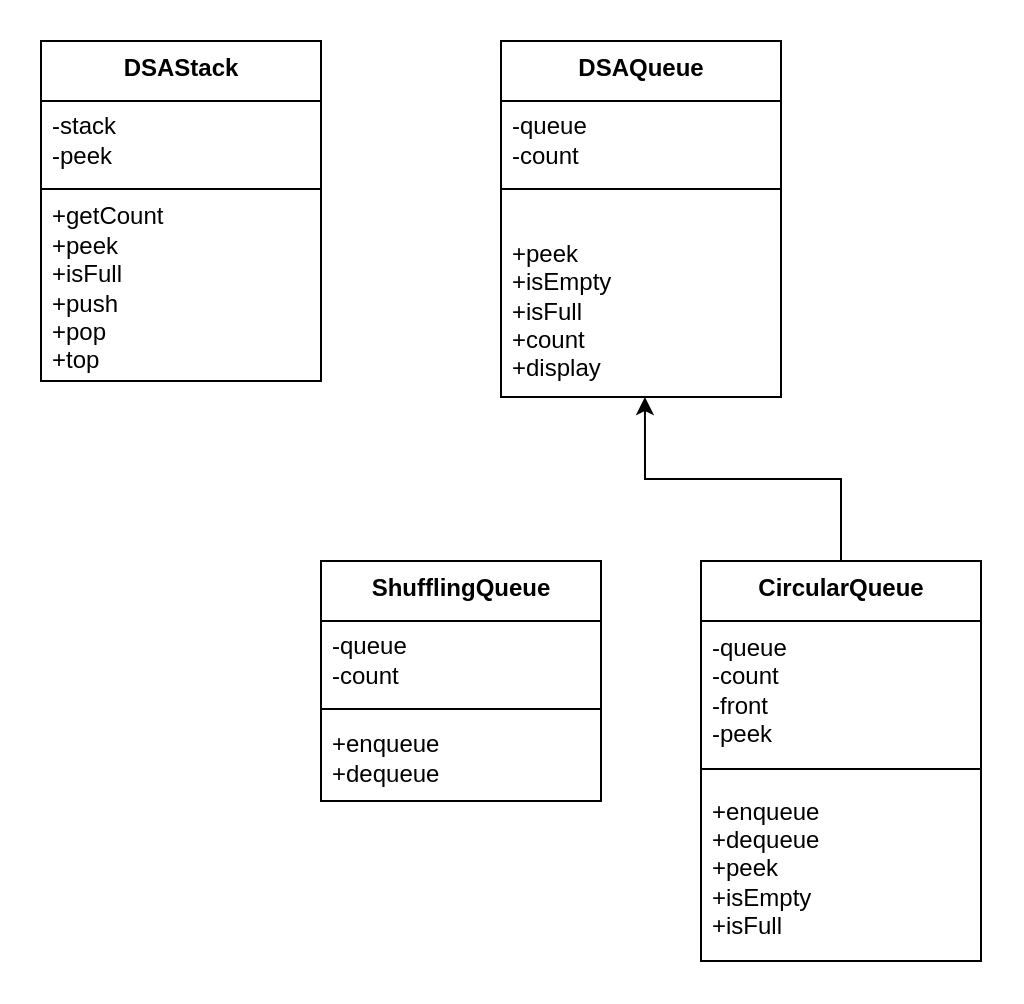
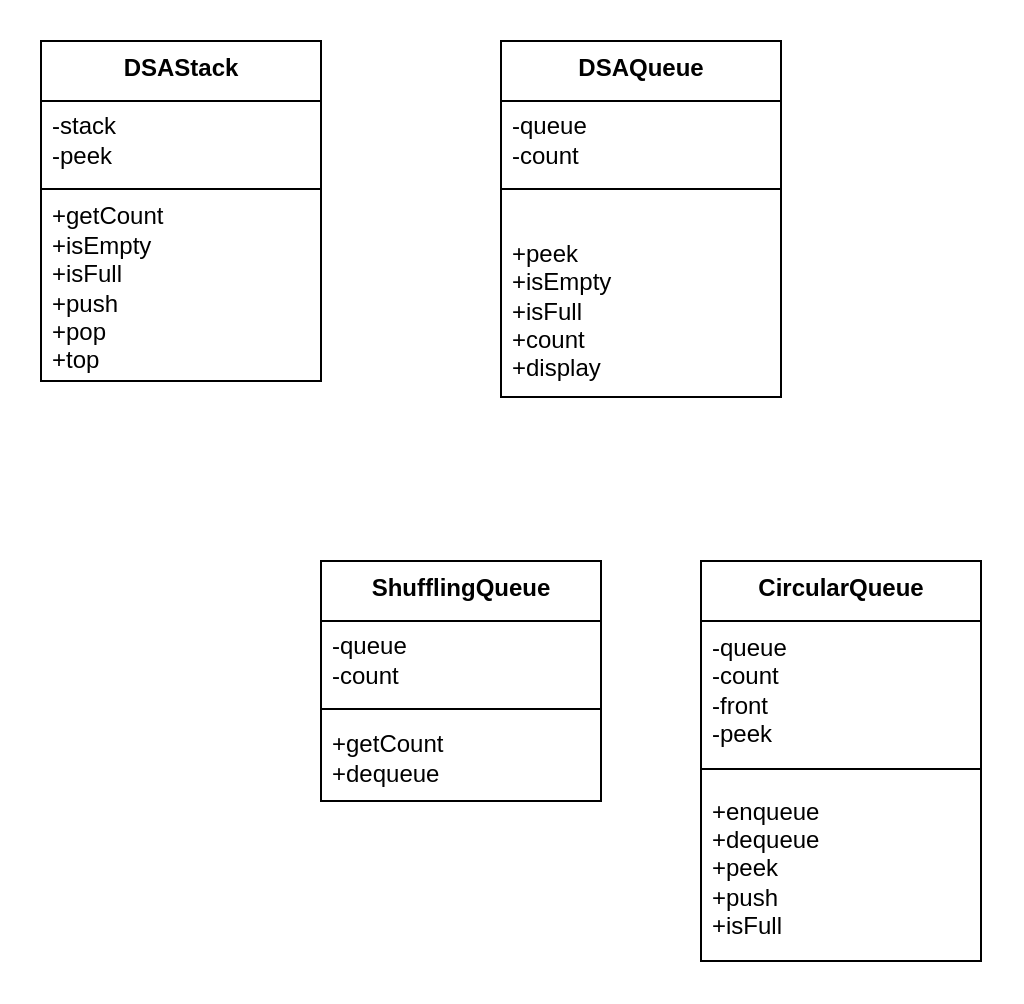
  <mxCell id="0" />
  <mxCell id="1" parent="0" />
  <mxCell id="2" value="&lt;b&gt;DSAStack&lt;/b&gt;" style="swimlane;fontStyle=0;align=center;verticalAlign=top;childLayout=stackLayout;horizontal=1;startSize=30;horizontalStack=0;resizeParent=1;resizeParentMax=0;resizeLast=0;collapsible=0;marginBottom=0;html=1;" parent="1" vertex="1"><mxGeometry x="20" y="20" width="140" height="170" as="geometry" /></mxCell>
  <mxCell id="3" value="-stack&lt;br&gt;-peek" style="text;html=1;strokeColor=none;fillColor=none;align=left;verticalAlign=middle;spacingLeft=4;spacingRight=4;overflow=hidden;rotatable=0;points=[[0,0.5],[1,0.5]];portConstraint=eastwest;" parent="2" vertex="1"><mxGeometry y="30" width="140" height="40" as="geometry" /></mxCell>
  <mxCell id="4" value="" style="line;strokeWidth=1;fillColor=none;align=left;verticalAlign=middle;spacingTop=-1;spacingLeft=3;spacingRight=3;rotatable=0;labelPosition=right;points=[];portConstraint=eastwest;" parent="2" vertex="1"><mxGeometry y="70" width="140" height="8" as="geometry" /></mxCell>
- <mxCell id="5" value="+getCount&lt;br&gt;+peek&lt;br&gt;+isFull&lt;br&gt;+push&lt;br&gt;+pop&lt;br&gt;+top" style="text;html=1;strokeColor=none;fillColor=none;align=left;verticalAlign=middle;spacingLeft=4;spacingRight=4;overflow=hidden;rotatable=0;points=[[0,0.5],[1,0.5]];portConstraint=eastwest;" parent="2" vertex="1"><mxGeometry y="78" width="140" height="92" as="geometry" /></mxCell>
+ <mxCell id="5" value="+getCount&lt;br&gt;+isEmpty&lt;br&gt;+isFull&lt;br&gt;+push&lt;br&gt;+pop&lt;br&gt;+top" style="text;html=1;strokeColor=none;fillColor=none;align=left;verticalAlign=middle;spacingLeft=4;spacingRight=4;overflow=hidden;rotatable=0;points=[[0,0.5],[1,0.5]];portConstraint=eastwest;" parent="2" vertex="1"><mxGeometry y="78" width="140" height="92" as="geometry" /></mxCell>
  <mxCell id="6" value="&lt;b&gt;DSAQueue&lt;/b&gt;" style="swimlane;fontStyle=0;align=center;verticalAlign=top;childLayout=stackLayout;horizontal=1;startSize=30;horizontalStack=0;resizeParent=1;resizeParentMax=0;resizeLast=0;collapsible=0;marginBottom=0;html=1;" parent="1" vertex="1"><mxGeometry x="250" y="20" width="140" height="178" as="geometry" /></mxCell>
  <mxCell id="7" value="-queue&lt;br&gt;-count" style="text;html=1;strokeColor=none;fillColor=none;align=left;verticalAlign=middle;spacingLeft=4;spacingRight=4;overflow=hidden;rotatable=0;points=[[0,0.5],[1,0.5]];portConstraint=eastwest;" parent="6" vertex="1"><mxGeometry y="30" width="140" height="40" as="geometry" /></mxCell>
  <mxCell id="8" value="" style="line;strokeWidth=1;fillColor=none;align=left;verticalAlign=middle;spacingTop=-1;spacingLeft=3;spacingRight=3;rotatable=0;labelPosition=right;points=[];portConstraint=eastwest;" parent="6" vertex="1"><mxGeometry y="70" width="140" height="8" as="geometry" /></mxCell>
  <mxCell id="9" value="&lt;br&gt;+peek&lt;br&gt;+isEmpty&lt;br&gt;+isFull&lt;br&gt;+count&lt;br&gt;+display" style="text;html=1;strokeColor=none;fillColor=none;align=left;verticalAlign=middle;spacingLeft=4;spacingRight=4;overflow=hidden;rotatable=0;points=[[0,0.5],[1,0.5]];portConstraint=eastwest;" parent="6" vertex="1"><mxGeometry y="78" width="140" height="100" as="geometry" /></mxCell>
  <mxCell id="10" value="&lt;b&gt;ShufflingQueue&lt;/b&gt;" style="swimlane;fontStyle=0;align=center;verticalAlign=top;childLayout=stackLayout;horizontal=1;startSize=30;horizontalStack=0;resizeParent=1;resizeParentMax=0;resizeLast=0;collapsible=0;marginBottom=0;html=1;" parent="1" vertex="1"><mxGeometry x="160" y="280" width="140" height="120" as="geometry" /></mxCell>
  <mxCell id="11" value="-queue&lt;br&gt;-count" style="text;html=1;strokeColor=none;fillColor=none;align=left;verticalAlign=middle;spacingLeft=4;spacingRight=4;overflow=hidden;rotatable=0;points=[[0,0.5],[1,0.5]];portConstraint=eastwest;" parent="10" vertex="1"><mxGeometry y="30" width="140" height="40" as="geometry" /></mxCell>
  <mxCell id="12" value="" style="line;strokeWidth=1;fillColor=none;align=left;verticalAlign=middle;spacingTop=-1;spacingLeft=3;spacingRight=3;rotatable=0;labelPosition=right;points=[];portConstraint=eastwest;" parent="10" vertex="1"><mxGeometry y="70" width="140" height="8" as="geometry" /></mxCell>
- <mxCell id="13" value="+enqueue&lt;br&gt;+dequeue" style="text;html=1;strokeColor=none;fillColor=none;align=left;verticalAlign=middle;spacingLeft=4;spacingRight=4;overflow=hidden;rotatable=0;points=[[0,0.5],[1,0.5]];portConstraint=eastwest;" parent="10" vertex="1"><mxGeometry y="78" width="140" height="42" as="geometry" /></mxCell>
- <mxCell id="14" style="edgeStyle=orthogonalEdgeStyle;rounded=0;orthogonalLoop=1;jettySize=auto;html=1;entryX=0.514;entryY=1;entryDx=0;entryDy=0;entryPerimeter=0;" parent="1" source="15" target="9" edge="1"><mxGeometry relative="1" as="geometry" /></mxCell>
+ <mxCell id="13" value="+getCount&lt;br&gt;+dequeue" style="text;html=1;strokeColor=none;fillColor=none;align=left;verticalAlign=middle;spacingLeft=4;spacingRight=4;overflow=hidden;rotatable=0;points=[[0,0.5],[1,0.5]];portConstraint=eastwest;" parent="10" vertex="1"><mxGeometry y="78" width="140" height="42" as="geometry" /></mxCell>
  <mxCell id="15" value="&lt;b&gt;CircularQueue&lt;/b&gt;" style="swimlane;fontStyle=0;align=center;verticalAlign=top;childLayout=stackLayout;horizontal=1;startSize=30;horizontalStack=0;resizeParent=1;resizeParentMax=0;resizeLast=0;collapsible=0;marginBottom=0;html=1;" parent="1" vertex="1"><mxGeometry x="350" y="280" width="140" height="200" as="geometry" /></mxCell>
  <mxCell id="16" value="-queue&lt;br&gt;-count&lt;br&gt;-front&lt;br&gt;-peek" style="text;html=1;strokeColor=none;fillColor=none;align=left;verticalAlign=middle;spacingLeft=4;spacingRight=4;overflow=hidden;rotatable=0;points=[[0,0.5],[1,0.5]];portConstraint=eastwest;" parent="15" vertex="1"><mxGeometry y="30" width="140" height="70" as="geometry" /></mxCell>
  <mxCell id="17" value="" style="line;strokeWidth=1;fillColor=none;align=left;verticalAlign=middle;spacingTop=-1;spacingLeft=3;spacingRight=3;rotatable=0;labelPosition=right;points=[];portConstraint=eastwest;" parent="15" vertex="1"><mxGeometry y="100" width="140" height="8" as="geometry" /></mxCell>
- <mxCell id="18" value="+enqueue&lt;br&gt;+dequeue&lt;br&gt;+peek&lt;br&gt;+isEmpty&lt;br&gt;+isFull" style="text;html=1;strokeColor=none;fillColor=none;align=left;verticalAlign=middle;spacingLeft=4;spacingRight=4;overflow=hidden;rotatable=0;points=[[0,0.5],[1,0.5]];portConstraint=eastwest;" parent="15" vertex="1"><mxGeometry y="108" width="140" height="92" as="geometry" /></mxCell>
+ <mxCell id="18" value="+enqueue&lt;br&gt;+dequeue&lt;br&gt;+peek&lt;br&gt;+push&lt;br&gt;+isFull" style="text;html=1;strokeColor=none;fillColor=none;align=left;verticalAlign=middle;spacingLeft=4;spacingRight=4;overflow=hidden;rotatable=0;points=[[0,0.5],[1,0.5]];portConstraint=eastwest;" parent="15" vertex="1"><mxGeometry y="108" width="140" height="92" as="geometry" /></mxCell>
